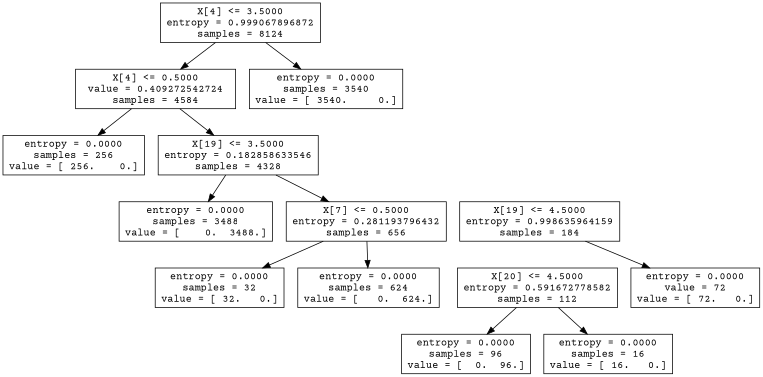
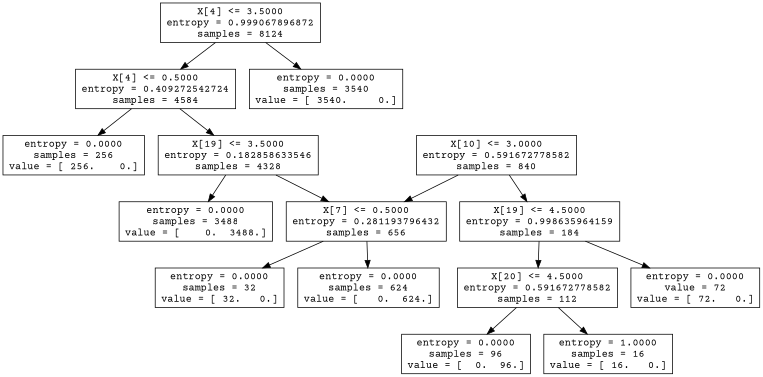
  digraph {
    fontname="Courier Prime"
    node [fontname="Courier Prime" shape=box]
    edge [fontname="Courier Prime"]
    n1 [label="X[4] <= 3.5000\nentropy = 0.999067896872\nsamples = 8124"]
-   n2 [label="X[4] <= 0.5000\nvalue = 0.409272542724\nsamples = 4584"]
+   n2 [label="X[4] <= 0.5000\nentropy = 0.409272542724\nsamples = 4584"]
    n3 [label="entropy = 0.0000\nsamples = 3540\nvalue = [ 3540.     0.]"]
    n4 [label="entropy = 0.0000\nsamples = 256\nvalue = [ 256.    0.]"]
    n5 [label="X[19] <= 3.5000\nentropy = 0.182858633546\nsamples = 4328"]
    n6 [label="entropy = 0.0000\nsamples = 3488\nvalue = [    0.  3488.]"]
    n7 [label="X[7] <= 0.5000\nentropy = 0.281193796432\nsamples = 656"]
+   n8 [label="X[10] <= 3.0000\nentropy = 0.591672778582\nsamples = 840"]
    n9 [label="X[19] <= 4.5000\nentropy = 0.998635964159\nsamples = 184"]
    n10 [label="X[20] <= 4.5000\nentropy = 0.591672778582\nsamples = 112"]
    n11 [label="entropy = 0.0000\nvalue = 72\nvalue = [ 72.   0.]"]
    n12 [label="entropy = 0.0000\nsamples = 32\nvalue = [ 32.   0.]"]
    n13 [label="entropy = 0.0000\nsamples = 624\nvalue = [   0.  624.]"]
    n14 [label="entropy = 0.0000\nsamples = 96\nvalue = [  0.  96.]"]
-   n15 [label="entropy = 0.0000\nsamples = 16\nvalue = [ 16.   0.]"]
+   n15 [label="entropy = 1.0000\nsamples = 16\nvalue = [ 16.   0.]"]
    n1 -> n2
    n1 -> n3
    n2 -> n4
    n2 -> n5
    n5 -> n6
    n5 -> n7
    n7 -> n12
    n7 -> n13
+   n8 -> n7
+   n8 -> n9
+   n9 -> n10
    n9 -> n11
    n10 -> n14
    n10 -> n15
  }
